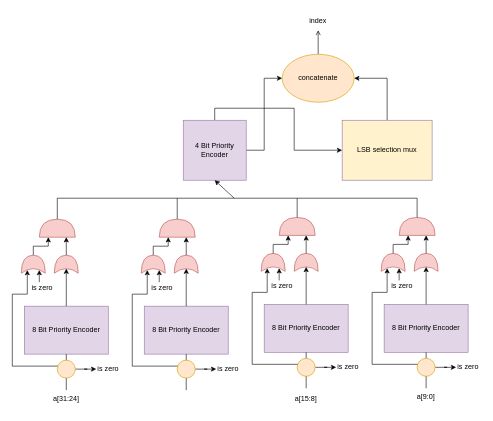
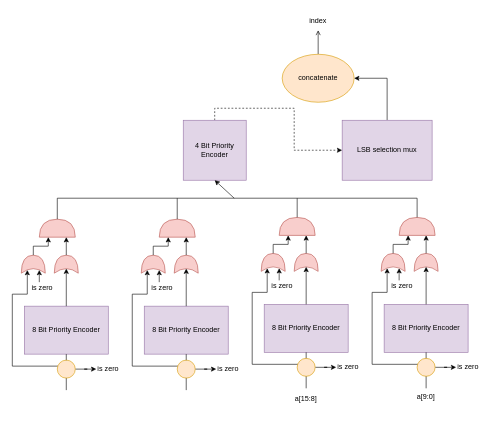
  <mxCell id="0" />
  <mxCell id="1" parent="0" />
  <mxCell id="2" value="" style="group" parent="1" vertex="1" connectable="0"><mxGeometry x="20" y="365" width="180" height="285" as="geometry" /></mxCell>
  <mxCell id="3" value="8 Bit Priority Encoder" style="rounded=0;whiteSpace=wrap;html=1;fillColor=#e1d5e7;strokeColor=#9673a6;" parent="2" vertex="1"><mxGeometry x="20" y="145" width="140" height="80" as="geometry" /></mxCell>
  <mxCell id="4" value="" style="shape=xor;whiteSpace=wrap;html=1;rotation=-90;fillColor=#f8cecc;strokeColor=#b85450;" parent="2" vertex="1"><mxGeometry x="75" y="55" width="30" height="40" as="geometry" /></mxCell>
  <mxCell id="5" style="edgeStyle=orthogonalEdgeStyle;rounded=0;orthogonalLoop=1;jettySize=auto;html=1;entryX=0.25;entryY=0.5;entryDx=0;entryDy=0;entryPerimeter=0;" parent="2" source="3" target="4" edge="1"><mxGeometry relative="1" as="geometry" /></mxCell>
  <mxCell id="6" value="" style="shape=or;whiteSpace=wrap;html=1;rotation=-90;fillColor=#f8cecc;strokeColor=#b85450;" parent="2" vertex="1"><mxGeometry x="60" y="-15" width="30" height="60" as="geometry" /></mxCell>
  <mxCell id="7" style="edgeStyle=orthogonalEdgeStyle;rounded=0;orthogonalLoop=1;jettySize=auto;html=1;exitX=1;exitY=0.5;exitDx=0;exitDy=0;exitPerimeter=0;entryX=0;entryY=0.75;entryDx=0;entryDy=0;entryPerimeter=0;" parent="2" source="4" target="6" edge="1"><mxGeometry relative="1" as="geometry" /></mxCell>
  <mxCell id="8" value="" style="endArrow=none;html=1;rounded=0;entryX=0.5;entryY=1;entryDx=0;entryDy=0;" parent="2" target="3" edge="1"><mxGeometry width="50" height="50" relative="1" as="geometry"><mxPoint x="90" y="285" as="sourcePoint" /><mxPoint x="240" y="125" as="targetPoint" /></mxGeometry></mxCell>
  <mxCell id="9" value="" style="endArrow=classic;html=1;rounded=0;entryX=0.175;entryY=0.25;entryDx=0;entryDy=0;entryPerimeter=0;" parent="2" target="10" edge="1"><mxGeometry width="50" height="50" relative="1" as="geometry"><mxPoint x="90" y="245" as="sourcePoint" /><mxPoint x="30" y="95" as="targetPoint" /><Array as="points"><mxPoint y="245" /><mxPoint y="125" /><mxPoint x="25" y="125" /></Array></mxGeometry></mxCell>
  <mxCell id="10" value="" style="shape=xor;whiteSpace=wrap;html=1;rotation=-90;fillColor=#f8cecc;strokeColor=#b85450;" parent="2" vertex="1"><mxGeometry x="20" y="55" width="30" height="40" as="geometry" /></mxCell>
  <mxCell id="11" style="edgeStyle=orthogonalEdgeStyle;rounded=0;orthogonalLoop=1;jettySize=auto;html=1;entryX=0;entryY=0.25;entryDx=0;entryDy=0;entryPerimeter=0;" parent="2" source="10" target="6" edge="1"><mxGeometry relative="1" as="geometry"><Array as="points"><mxPoint x="35" y="45" /><mxPoint x="60" y="45" /></Array></mxGeometry></mxCell>
  <mxCell id="12" style="edgeStyle=orthogonalEdgeStyle;rounded=0;orthogonalLoop=1;jettySize=auto;html=1;entryX=0;entryY=0.5;entryDx=0;entryDy=0;" parent="2" source="13" target="14" edge="1"><mxGeometry relative="1" as="geometry" /></mxCell>
  <mxCell id="13" value="" style="ellipse;whiteSpace=wrap;html=1;aspect=fixed;fillColor=#ffe6cc;strokeColor=#d79b00;" parent="2" vertex="1"><mxGeometry x="75" y="235" width="30" height="30" as="geometry" /></mxCell>
  <mxCell id="14" value="is zero" style="text;html=1;align=center;verticalAlign=middle;whiteSpace=wrap;rounded=0;" parent="2" vertex="1"><mxGeometry x="140" y="235" width="40" height="30" as="geometry" /></mxCell>
  <mxCell id="15" value="is zero" style="text;html=1;align=center;verticalAlign=middle;whiteSpace=wrap;rounded=0;" parent="2" vertex="1"><mxGeometry x="30" y="105" width="40" height="20" as="geometry" /></mxCell>
  <mxCell id="16" style="edgeStyle=orthogonalEdgeStyle;rounded=0;orthogonalLoop=1;jettySize=auto;html=1;entryX=0.175;entryY=0.75;entryDx=0;entryDy=0;entryPerimeter=0;" parent="2" source="15" target="10" edge="1"><mxGeometry relative="1" as="geometry"><Array as="points"><mxPoint x="45" y="95" /><mxPoint x="45" y="95" /></Array></mxGeometry></mxCell>
  <mxCell id="17" value="" style="group" parent="1" vertex="1" connectable="0"><mxGeometry x="220" y="365" width="180" height="285" as="geometry" /></mxCell>
  <mxCell id="18" value="8 Bit Priority Encoder" style="rounded=0;whiteSpace=wrap;html=1;fillColor=#e1d5e7;strokeColor=#9673a6;" parent="17" vertex="1"><mxGeometry x="20" y="145" width="140" height="80" as="geometry" /></mxCell>
  <mxCell id="19" value="" style="shape=xor;whiteSpace=wrap;html=1;rotation=-90;fillColor=#f8cecc;strokeColor=#b85450;" parent="17" vertex="1"><mxGeometry x="75" y="55" width="30" height="40" as="geometry" /></mxCell>
  <mxCell id="20" style="edgeStyle=orthogonalEdgeStyle;rounded=0;orthogonalLoop=1;jettySize=auto;html=1;entryX=0.25;entryY=0.5;entryDx=0;entryDy=0;entryPerimeter=0;" parent="17" source="18" target="19" edge="1"><mxGeometry relative="1" as="geometry" /></mxCell>
  <mxCell id="21" value="" style="shape=or;whiteSpace=wrap;html=1;rotation=-90;fillColor=#f8cecc;strokeColor=#b85450;" parent="17" vertex="1"><mxGeometry x="60" y="-15" width="30" height="60" as="geometry" /></mxCell>
  <mxCell id="22" style="edgeStyle=orthogonalEdgeStyle;rounded=0;orthogonalLoop=1;jettySize=auto;html=1;exitX=1;exitY=0.5;exitDx=0;exitDy=0;exitPerimeter=0;entryX=0;entryY=0.75;entryDx=0;entryDy=0;entryPerimeter=0;" parent="17" source="19" target="21" edge="1"><mxGeometry relative="1" as="geometry" /></mxCell>
  <mxCell id="23" value="" style="endArrow=none;html=1;rounded=0;entryX=0.5;entryY=1;entryDx=0;entryDy=0;" parent="17" target="18" edge="1"><mxGeometry width="50" height="50" relative="1" as="geometry"><mxPoint x="90" y="285" as="sourcePoint" /><mxPoint x="240" y="125" as="targetPoint" /></mxGeometry></mxCell>
  <mxCell id="24" value="" style="endArrow=classic;html=1;rounded=0;entryX=0.175;entryY=0.25;entryDx=0;entryDy=0;entryPerimeter=0;" parent="17" target="25" edge="1"><mxGeometry width="50" height="50" relative="1" as="geometry"><mxPoint x="90" y="245" as="sourcePoint" /><mxPoint x="30" y="95" as="targetPoint" /><Array as="points"><mxPoint y="245" /><mxPoint y="125" /><mxPoint x="25" y="125" /></Array></mxGeometry></mxCell>
  <mxCell id="25" value="" style="shape=xor;whiteSpace=wrap;html=1;rotation=-90;fillColor=#f8cecc;strokeColor=#b85450;" parent="17" vertex="1"><mxGeometry x="20" y="55" width="30" height="40" as="geometry" /></mxCell>
  <mxCell id="26" style="edgeStyle=orthogonalEdgeStyle;rounded=0;orthogonalLoop=1;jettySize=auto;html=1;entryX=0;entryY=0.25;entryDx=0;entryDy=0;entryPerimeter=0;" parent="17" source="25" target="21" edge="1"><mxGeometry relative="1" as="geometry"><Array as="points"><mxPoint x="35" y="45" /><mxPoint x="60" y="45" /></Array></mxGeometry></mxCell>
  <mxCell id="27" style="edgeStyle=orthogonalEdgeStyle;rounded=0;orthogonalLoop=1;jettySize=auto;html=1;entryX=0;entryY=0.5;entryDx=0;entryDy=0;" parent="17" source="28" target="29" edge="1"><mxGeometry relative="1" as="geometry" /></mxCell>
  <mxCell id="28" value="" style="ellipse;whiteSpace=wrap;html=1;aspect=fixed;fillColor=#ffe6cc;strokeColor=#d79b00;" parent="17" vertex="1"><mxGeometry x="75" y="235" width="30" height="30" as="geometry" /></mxCell>
  <mxCell id="29" value="is zero" style="text;html=1;align=center;verticalAlign=middle;whiteSpace=wrap;rounded=0;" parent="17" vertex="1"><mxGeometry x="140" y="235" width="40" height="30" as="geometry" /></mxCell>
  <mxCell id="30" value="is zero" style="text;html=1;align=center;verticalAlign=middle;whiteSpace=wrap;rounded=0;" parent="17" vertex="1"><mxGeometry x="30" y="105" width="40" height="20" as="geometry" /></mxCell>
  <mxCell id="31" style="edgeStyle=orthogonalEdgeStyle;rounded=0;orthogonalLoop=1;jettySize=auto;html=1;entryX=0.175;entryY=0.75;entryDx=0;entryDy=0;entryPerimeter=0;" parent="17" source="30" target="25" edge="1"><mxGeometry relative="1" as="geometry"><Array as="points"><mxPoint x="45" y="95" /><mxPoint x="45" y="95" /></Array></mxGeometry></mxCell>
  <mxCell id="32" value="" style="group" parent="1" vertex="1" connectable="0"><mxGeometry x="420" y="362" width="180" height="285" as="geometry" /></mxCell>
  <mxCell id="33" value="8 Bit Priority Encoder" style="rounded=0;whiteSpace=wrap;html=1;fillColor=#e1d5e7;strokeColor=#9673a6;" parent="32" vertex="1"><mxGeometry x="20" y="145" width="140" height="80" as="geometry" /></mxCell>
  <mxCell id="34" value="" style="shape=xor;whiteSpace=wrap;html=1;rotation=-90;fillColor=#f8cecc;strokeColor=#b85450;" parent="32" vertex="1"><mxGeometry x="75" y="55" width="30" height="40" as="geometry" /></mxCell>
  <mxCell id="35" style="edgeStyle=orthogonalEdgeStyle;rounded=0;orthogonalLoop=1;jettySize=auto;html=1;entryX=0.25;entryY=0.5;entryDx=0;entryDy=0;entryPerimeter=0;" parent="32" source="33" target="34" edge="1"><mxGeometry relative="1" as="geometry" /></mxCell>
  <mxCell id="36" value="" style="shape=or;whiteSpace=wrap;html=1;rotation=-90;fillColor=#f8cecc;strokeColor=#b85450;" parent="32" vertex="1"><mxGeometry x="60" y="-15" width="30" height="60" as="geometry" /></mxCell>
  <mxCell id="37" style="edgeStyle=orthogonalEdgeStyle;rounded=0;orthogonalLoop=1;jettySize=auto;html=1;exitX=1;exitY=0.5;exitDx=0;exitDy=0;exitPerimeter=0;entryX=0;entryY=0.75;entryDx=0;entryDy=0;entryPerimeter=0;" parent="32" source="34" target="36" edge="1"><mxGeometry relative="1" as="geometry" /></mxCell>
  <mxCell id="38" value="" style="endArrow=none;html=1;rounded=0;entryX=0.5;entryY=1;entryDx=0;entryDy=0;" parent="32" target="33" edge="1"><mxGeometry width="50" height="50" relative="1" as="geometry"><mxPoint x="90" y="285" as="sourcePoint" /><mxPoint x="240" y="125" as="targetPoint" /></mxGeometry></mxCell>
  <mxCell id="39" value="" style="endArrow=classic;html=1;rounded=0;entryX=0.175;entryY=0.25;entryDx=0;entryDy=0;entryPerimeter=0;" parent="32" target="40" edge="1"><mxGeometry width="50" height="50" relative="1" as="geometry"><mxPoint x="90" y="245" as="sourcePoint" /><mxPoint x="30" y="95" as="targetPoint" /><Array as="points"><mxPoint y="245" /><mxPoint y="125" /><mxPoint x="25" y="125" /></Array></mxGeometry></mxCell>
  <mxCell id="40" value="" style="shape=xor;whiteSpace=wrap;html=1;rotation=-90;fillColor=#f8cecc;strokeColor=#b85450;" parent="32" vertex="1"><mxGeometry x="20" y="55" width="30" height="40" as="geometry" /></mxCell>
  <mxCell id="41" style="edgeStyle=orthogonalEdgeStyle;rounded=0;orthogonalLoop=1;jettySize=auto;html=1;entryX=0;entryY=0.25;entryDx=0;entryDy=0;entryPerimeter=0;" parent="32" source="40" target="36" edge="1"><mxGeometry relative="1" as="geometry"><Array as="points"><mxPoint x="35" y="45" /><mxPoint x="60" y="45" /></Array></mxGeometry></mxCell>
  <mxCell id="42" style="edgeStyle=orthogonalEdgeStyle;rounded=0;orthogonalLoop=1;jettySize=auto;html=1;entryX=0;entryY=0.5;entryDx=0;entryDy=0;" parent="32" source="43" target="44" edge="1"><mxGeometry relative="1" as="geometry" /></mxCell>
  <mxCell id="43" value="" style="ellipse;whiteSpace=wrap;html=1;aspect=fixed;fillColor=#ffe6cc;strokeColor=#d79b00;" parent="32" vertex="1"><mxGeometry x="75" y="235" width="30" height="30" as="geometry" /></mxCell>
  <mxCell id="44" value="is zero" style="text;html=1;align=center;verticalAlign=middle;whiteSpace=wrap;rounded=0;" parent="32" vertex="1"><mxGeometry x="140" y="235" width="40" height="30" as="geometry" /></mxCell>
  <mxCell id="45" value="is zero" style="text;html=1;align=center;verticalAlign=middle;whiteSpace=wrap;rounded=0;" parent="32" vertex="1"><mxGeometry x="30" y="105" width="40" height="20" as="geometry" /></mxCell>
  <mxCell id="46" style="edgeStyle=orthogonalEdgeStyle;rounded=0;orthogonalLoop=1;jettySize=auto;html=1;entryX=0.175;entryY=0.75;entryDx=0;entryDy=0;entryPerimeter=0;" parent="32" source="45" target="40" edge="1"><mxGeometry relative="1" as="geometry"><Array as="points"><mxPoint x="45" y="95" /><mxPoint x="45" y="95" /></Array></mxGeometry></mxCell>
  <mxCell id="47" value="" style="group" parent="1" vertex="1" connectable="0"><mxGeometry x="620" y="362" width="180" height="285" as="geometry" /></mxCell>
  <mxCell id="48" value="8 Bit Priority Encoder" style="rounded=0;whiteSpace=wrap;html=1;fillColor=#e1d5e7;strokeColor=#9673a6;" parent="47" vertex="1"><mxGeometry x="20" y="145" width="140" height="80" as="geometry" /></mxCell>
  <mxCell id="49" value="" style="shape=xor;whiteSpace=wrap;html=1;rotation=-90;fillColor=#f8cecc;strokeColor=#b85450;" parent="47" vertex="1"><mxGeometry x="75" y="55" width="30" height="40" as="geometry" /></mxCell>
  <mxCell id="50" style="edgeStyle=orthogonalEdgeStyle;rounded=0;orthogonalLoop=1;jettySize=auto;html=1;entryX=0.25;entryY=0.5;entryDx=0;entryDy=0;entryPerimeter=0;" parent="47" source="48" target="49" edge="1"><mxGeometry relative="1" as="geometry" /></mxCell>
  <mxCell id="51" value="" style="shape=or;whiteSpace=wrap;html=1;rotation=-90;fillColor=#f8cecc;strokeColor=#b85450;" parent="47" vertex="1"><mxGeometry x="60" y="-15" width="30" height="60" as="geometry" /></mxCell>
  <mxCell id="52" style="edgeStyle=orthogonalEdgeStyle;rounded=0;orthogonalLoop=1;jettySize=auto;html=1;exitX=1;exitY=0.5;exitDx=0;exitDy=0;exitPerimeter=0;entryX=0;entryY=0.75;entryDx=0;entryDy=0;entryPerimeter=0;" parent="47" source="49" target="51" edge="1"><mxGeometry relative="1" as="geometry" /></mxCell>
  <mxCell id="53" value="" style="endArrow=none;html=1;rounded=0;entryX=0.5;entryY=1;entryDx=0;entryDy=0;" parent="47" target="48" edge="1"><mxGeometry width="50" height="50" relative="1" as="geometry"><mxPoint x="90" y="285" as="sourcePoint" /><mxPoint x="240" y="125" as="targetPoint" /></mxGeometry></mxCell>
  <mxCell id="54" value="" style="endArrow=classic;html=1;rounded=0;entryX=0.175;entryY=0.25;entryDx=0;entryDy=0;entryPerimeter=0;" parent="47" target="55" edge="1"><mxGeometry width="50" height="50" relative="1" as="geometry"><mxPoint x="90" y="245" as="sourcePoint" /><mxPoint x="30" y="95" as="targetPoint" /><Array as="points"><mxPoint y="245" /><mxPoint y="125" /><mxPoint x="25" y="125" /></Array></mxGeometry></mxCell>
  <mxCell id="55" value="" style="shape=xor;whiteSpace=wrap;html=1;rotation=-90;fillColor=#f8cecc;strokeColor=#b85450;" parent="47" vertex="1"><mxGeometry x="20" y="55" width="30" height="40" as="geometry" /></mxCell>
  <mxCell id="56" style="edgeStyle=orthogonalEdgeStyle;rounded=0;orthogonalLoop=1;jettySize=auto;html=1;entryX=0;entryY=0.25;entryDx=0;entryDy=0;entryPerimeter=0;" parent="47" source="55" target="51" edge="1"><mxGeometry relative="1" as="geometry"><Array as="points"><mxPoint x="35" y="45" /><mxPoint x="60" y="45" /></Array></mxGeometry></mxCell>
  <mxCell id="57" style="edgeStyle=orthogonalEdgeStyle;rounded=0;orthogonalLoop=1;jettySize=auto;html=1;entryX=0;entryY=0.5;entryDx=0;entryDy=0;" parent="47" source="58" target="59" edge="1"><mxGeometry relative="1" as="geometry" /></mxCell>
  <mxCell id="58" value="" style="ellipse;whiteSpace=wrap;html=1;aspect=fixed;fillColor=#ffe6cc;strokeColor=#d79b00;" parent="47" vertex="1"><mxGeometry x="75" y="235" width="30" height="30" as="geometry" /></mxCell>
  <mxCell id="59" value="is zero" style="text;html=1;align=center;verticalAlign=middle;whiteSpace=wrap;rounded=0;" parent="47" vertex="1"><mxGeometry x="140" y="235" width="40" height="30" as="geometry" /></mxCell>
  <mxCell id="60" value="is zero" style="text;html=1;align=center;verticalAlign=middle;whiteSpace=wrap;rounded=0;" parent="47" vertex="1"><mxGeometry x="30" y="105" width="40" height="20" as="geometry" /></mxCell>
  <mxCell id="61" style="edgeStyle=orthogonalEdgeStyle;rounded=0;orthogonalLoop=1;jettySize=auto;html=1;entryX=0.175;entryY=0.75;entryDx=0;entryDy=0;entryPerimeter=0;" parent="47" source="60" target="55" edge="1"><mxGeometry relative="1" as="geometry"><Array as="points"><mxPoint x="45" y="95" /><mxPoint x="45" y="95" /></Array></mxGeometry></mxCell>
- <mxCell id="62" style="edgeStyle=orthogonalEdgeStyle;rounded=0;orthogonalLoop=1;jettySize=auto;html=1;entryX=0;entryY=0.5;entryDx=0;entryDy=0;" parent="1" source="64" target="73" edge="1"><mxGeometry relative="1" as="geometry"><mxPoint x="390" y="140" as="targetPoint" /></mxGeometry></mxCell>
- <mxCell id="63" style="edgeStyle=orthogonalEdgeStyle;rounded=0;orthogonalLoop=1;jettySize=auto;html=1;entryX=0;entryY=0.5;entryDx=0;entryDy=0;exitX=0.5;exitY=0;exitDx=0;exitDy=0;" parent="1" source="64" target="75" edge="1"><mxGeometry relative="1" as="geometry" /></mxCell>
+ <mxCell id="63" style="edgeStyle=orthogonalEdgeStyle;rounded=0;orthogonalLoop=1;jettySize=auto;html=1;entryX=0;entryY=0.5;entryDx=0;entryDy=0;exitX=0.5;exitY=0;exitDx=0;exitDy=0;dashed=1;" parent="1" source="64" target="75" edge="1"><mxGeometry relative="1" as="geometry" /></mxCell>
  <mxCell id="64" value="4 Bit Priority Encoder" style="rounded=0;whiteSpace=wrap;html=1;fillColor=#e1d5e7;strokeColor=#9673a6;" parent="1" vertex="1"><mxGeometry x="305" y="200" width="105" height="100" as="geometry" /></mxCell>
  <mxCell id="65" value="" style="endArrow=none;html=1;rounded=0;exitX=1;exitY=0.5;exitDx=0;exitDy=0;exitPerimeter=0;entryX=1;entryY=0.5;entryDx=0;entryDy=0;entryPerimeter=0;" parent="1" source="51" target="6" edge="1"><mxGeometry width="50" height="50" relative="1" as="geometry"><mxPoint x="330" y="370" as="sourcePoint" /><mxPoint x="380" y="320" as="targetPoint" /><Array as="points"><mxPoint x="695" y="330" /><mxPoint x="95" y="330" /></Array></mxGeometry></mxCell>
  <mxCell id="66" value="" style="endArrow=none;html=1;rounded=0;exitX=1;exitY=0.5;exitDx=0;exitDy=0;exitPerimeter=0;" parent="1" source="21" edge="1"><mxGeometry width="50" height="50" relative="1" as="geometry"><mxPoint x="330" y="370" as="sourcePoint" /><mxPoint x="295" y="330" as="targetPoint" /></mxGeometry></mxCell>
  <mxCell id="67" value="" style="endArrow=classic;html=1;rounded=0;entryX=0.5;entryY=1;entryDx=0;entryDy=0;" parent="1" target="64" edge="1"><mxGeometry width="50" height="50" relative="1" as="geometry"><mxPoint x="390" y="330" as="sourcePoint" /><mxPoint x="380" y="320" as="targetPoint" /></mxGeometry></mxCell>
  <mxCell id="68" value="" style="endArrow=none;html=1;rounded=0;entryX=1;entryY=0.5;entryDx=0;entryDy=0;entryPerimeter=0;" parent="1" target="36" edge="1"><mxGeometry width="50" height="50" relative="1" as="geometry"><mxPoint x="495" y="330" as="sourcePoint" /><mxPoint x="380" y="320" as="targetPoint" /></mxGeometry></mxCell>
  <mxCell id="69" value="a[9:0]" style="text;html=1;align=center;verticalAlign=middle;whiteSpace=wrap;rounded=0;" parent="1" vertex="1"><mxGeometry x="680" y="647" width="60" height="30" as="geometry" /></mxCell>
  <mxCell id="70" value="a[15:8]" style="text;html=1;align=center;verticalAlign=middle;whiteSpace=wrap;rounded=0;" parent="1" vertex="1"><mxGeometry x="480" y="650" width="60" height="30" as="geometry" /></mxCell>
- <mxCell id="71" value="a[31:24]" style="text;html=1;align=center;verticalAlign=middle;whiteSpace=wrap;rounded=0;" parent="1" vertex="1"><mxGeometry x="80" y="650" width="60" height="30" as="geometry" /></mxCell>
  <mxCell id="72" style="edgeStyle=orthogonalEdgeStyle;rounded=0;orthogonalLoop=1;jettySize=auto;html=1;entryX=0.5;entryY=1;entryDx=0;entryDy=0;endArrow=open;" parent="1" source="73" target="76" edge="1"><mxGeometry relative="1" as="geometry"><mxPoint x="530" y="60" as="targetPoint" /></mxGeometry></mxCell>
  <mxCell id="73" value="concatenate" style="ellipse;whiteSpace=wrap;html=1;fillColor=#ffe6cc;strokeColor=#d79b00;" parent="1" vertex="1"><mxGeometry x="470" y="90" width="120" height="80" as="geometry" /></mxCell>
  <mxCell id="74" style="edgeStyle=orthogonalEdgeStyle;rounded=0;orthogonalLoop=1;jettySize=auto;html=1;entryX=1;entryY=0.5;entryDx=0;entryDy=0;" parent="1" source="75" target="73" edge="1"><mxGeometry relative="1" as="geometry" /></mxCell>
- <mxCell id="75" value="LSB selection mux" style="rounded=0;whiteSpace=wrap;html=1;fillColor=#fff2cc;strokeColor=#9673a6;" parent="1" vertex="1"><mxGeometry x="570" y="200" width="150" height="100" as="geometry" /></mxCell>
+ <mxCell id="75" value="LSB selection mux" style="rounded=0;whiteSpace=wrap;html=1;fillColor=#e1d5e7;strokeColor=#9673a6;" parent="1" vertex="1"><mxGeometry x="570" y="200" width="150" height="100" as="geometry" /></mxCell>
  <mxCell id="76" value="index" style="text;html=1;align=center;verticalAlign=middle;whiteSpace=wrap;rounded=0;" parent="1" vertex="1"><mxGeometry x="500" width="60" height="30" as="geometry" y="20" /></mxCell>
